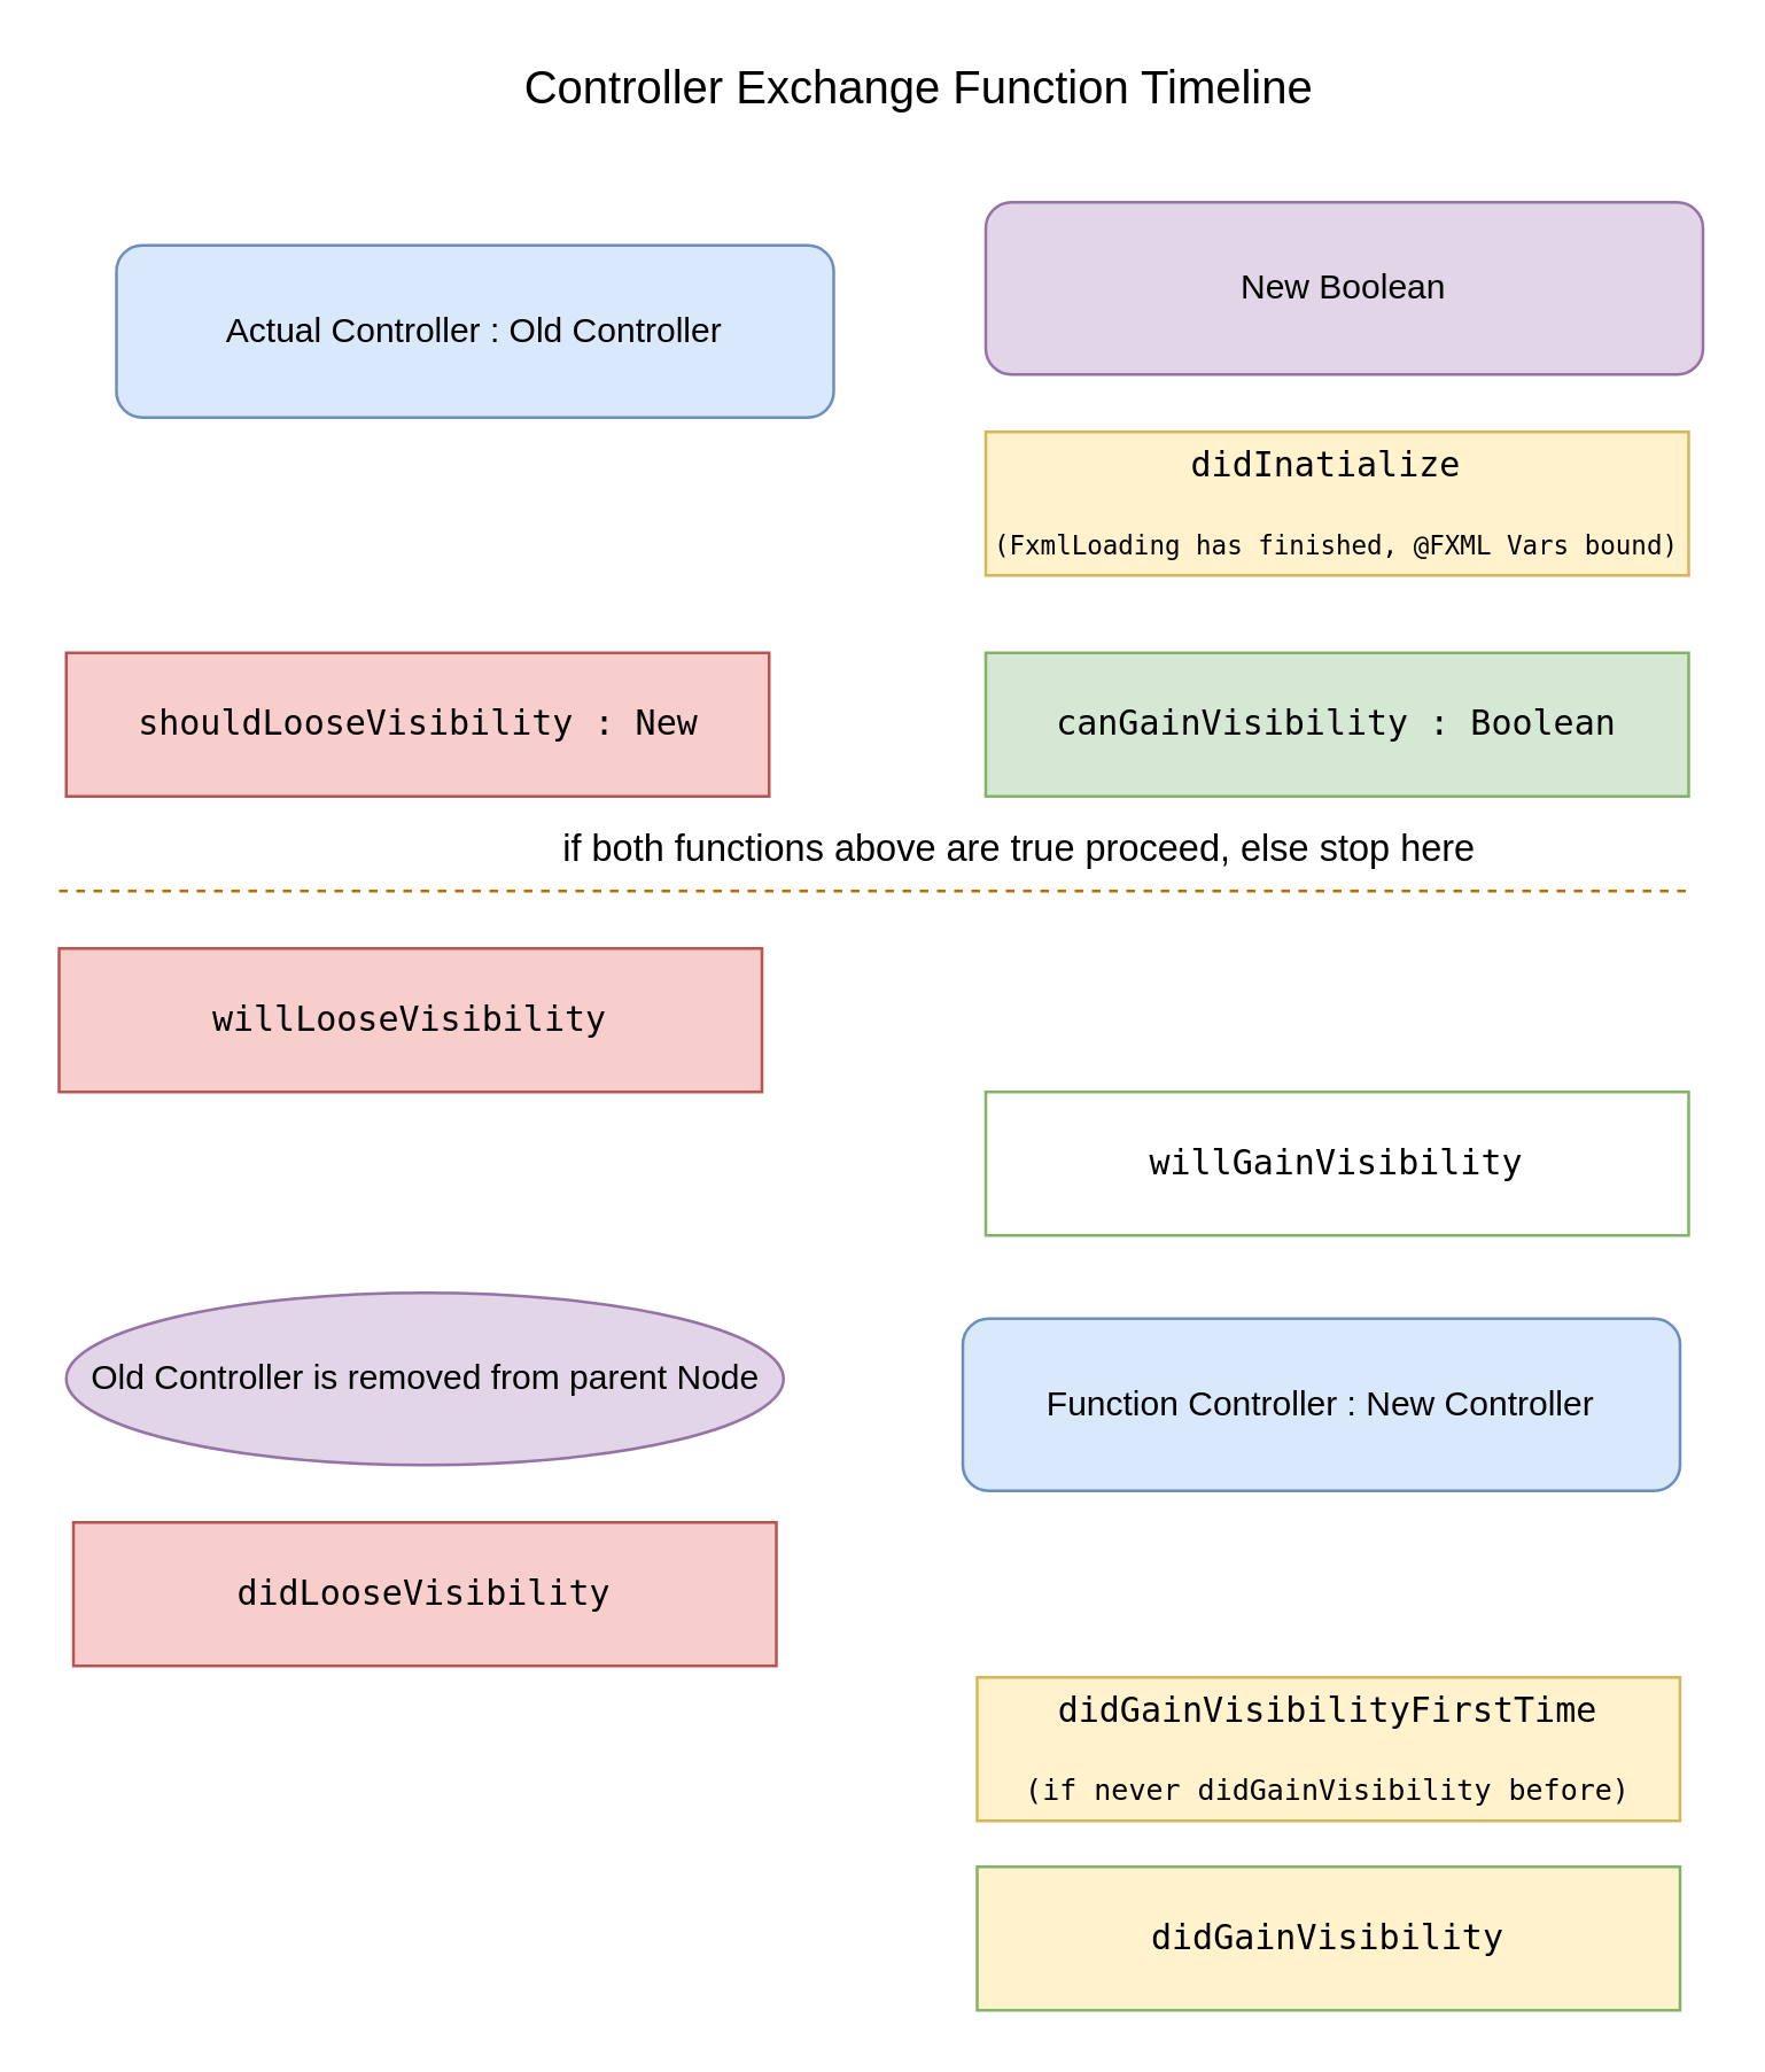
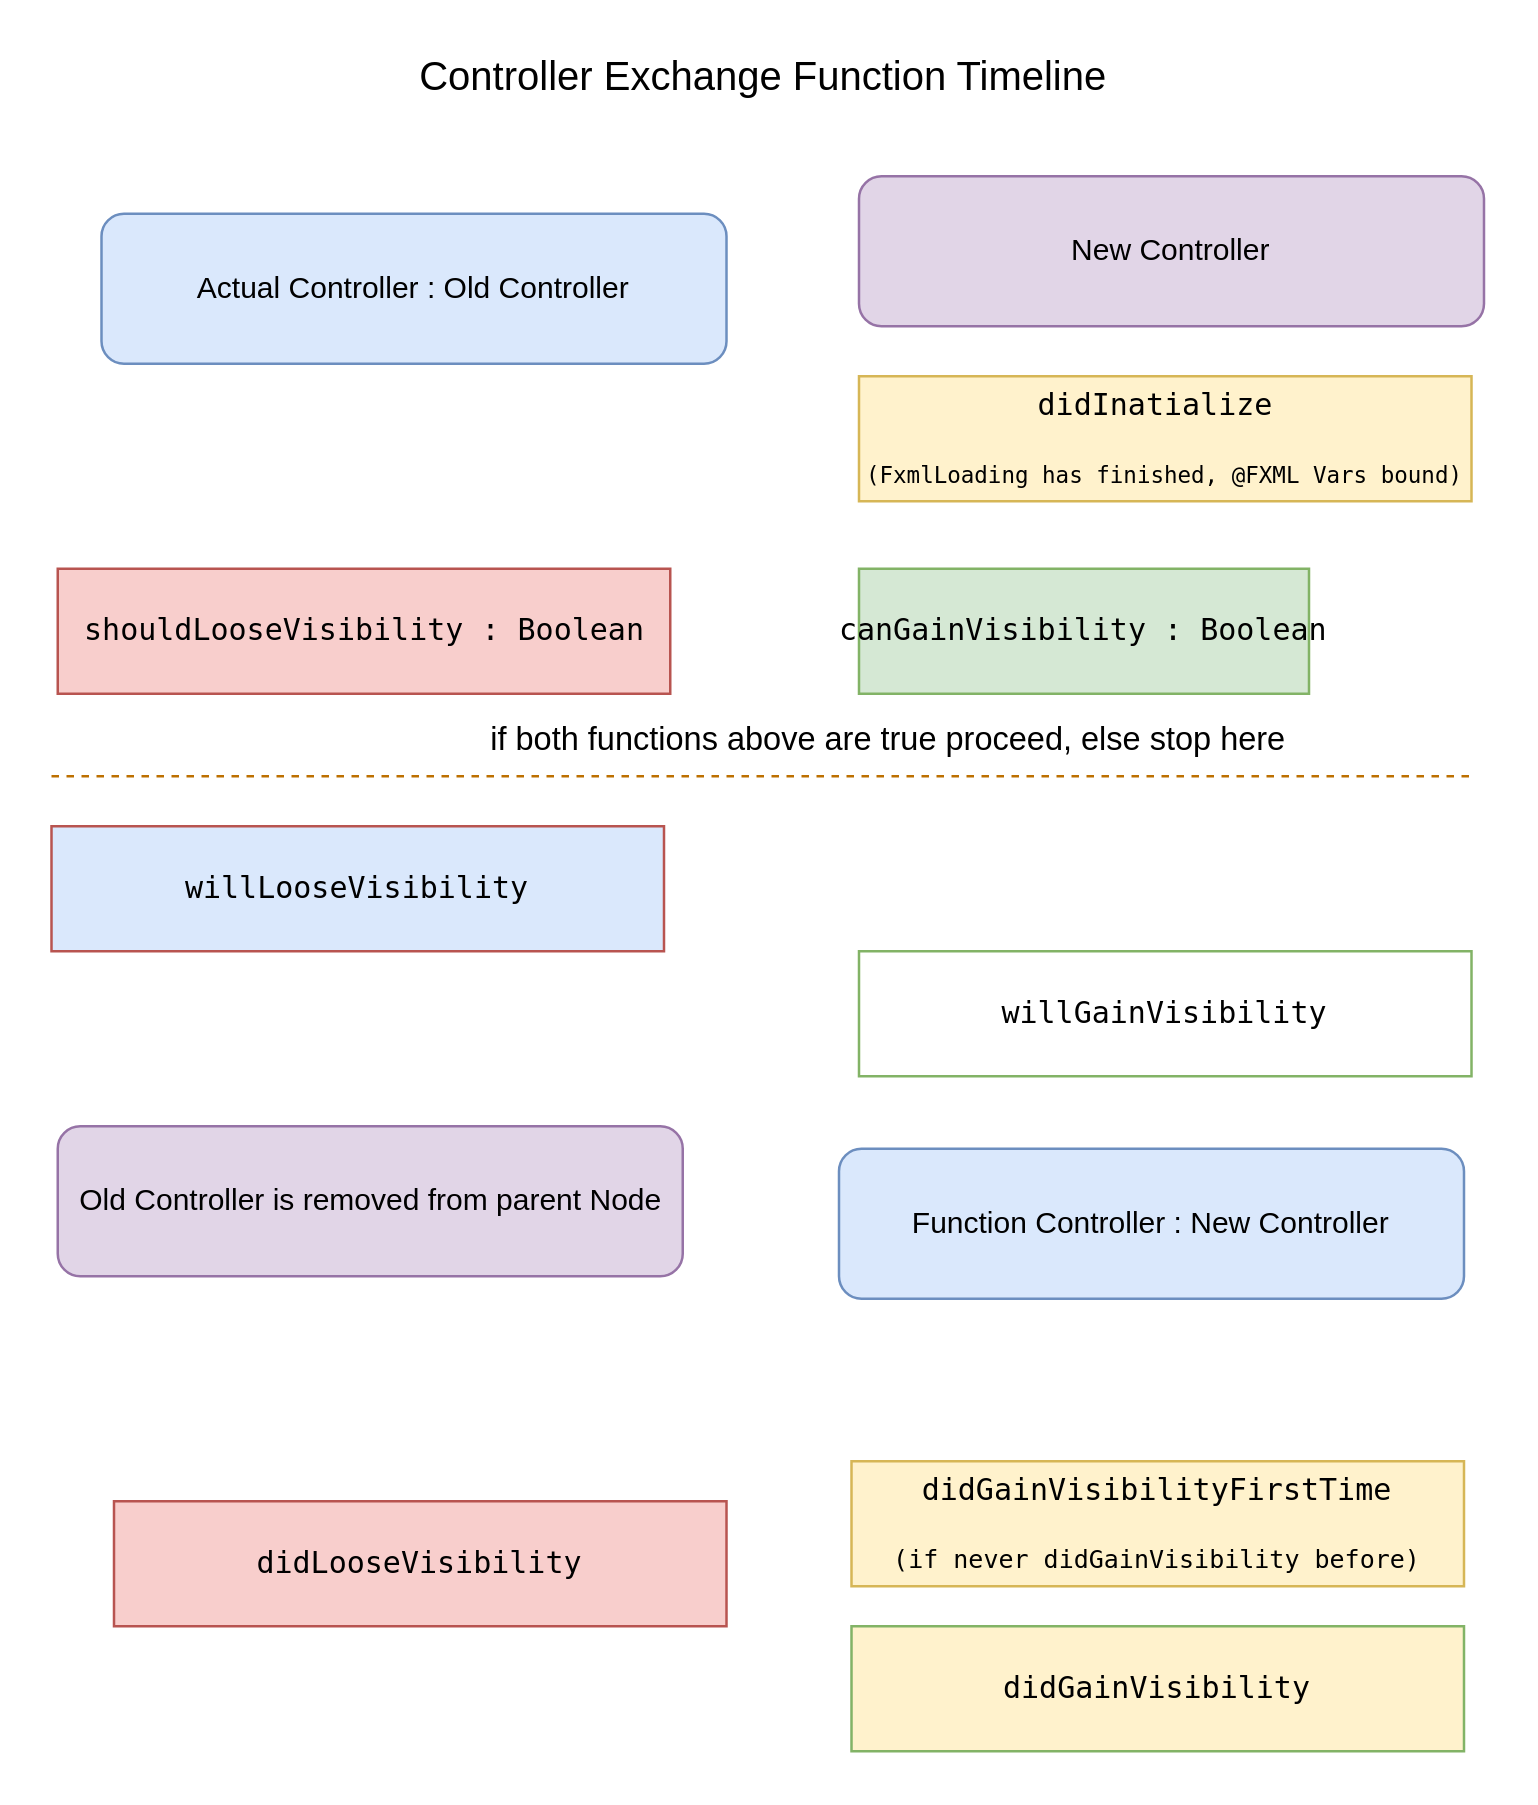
  <mxCell id="0" />
  <mxCell id="1" parent="0" />
  <mxCell id="2" value="Actual Controller : Old Controller" style="rounded=1;whiteSpace=wrap;html=1;fillColor=#dae8fc;strokeColor=#6c8ebf;" vertex="1" parent="1"><mxGeometry x="40" y="85" width="250" height="60" as="geometry" /></mxCell>
- <mxCell id="3" value="&lt;pre&gt;shouldLooseVisibility : New&lt;/pre&gt;" style="rounded=0;whiteSpace=wrap;html=1;fillColor=#f8cecc;strokeColor=#b85450;" vertex="1" parent="1"><mxGeometry x="22.5" y="227" width="245" height="50" as="geometry" /></mxCell>
- <mxCell id="4" value="&lt;pre&gt;willLooseVisibility&lt;/pre&gt;" style="rounded=0;whiteSpace=wrap;html=1;fillColor=#f8cecc;strokeColor=#b85450;" vertex="1" parent="1"><mxGeometry x="20" y="330" width="245" height="50" as="geometry" /></mxCell>
- <mxCell id="5" value="New Boolean" style="rounded=1;whiteSpace=wrap;html=1;fillColor=#e1d5e7;strokeColor=#9673a6;" vertex="1" parent="1"><mxGeometry x="343" y="70" width="250" height="60" as="geometry" /></mxCell>
- <mxCell id="6" value="&lt;pre&gt;&lt;pre&gt;canGainVisibility : Boolean&lt;/pre&gt;&lt;/pre&gt;" style="rounded=0;whiteSpace=wrap;html=1;fillColor=#d5e8d4;strokeColor=#82b366;" vertex="1" parent="1"><mxGeometry x="343" y="227" width="245" height="50" as="geometry" /></mxCell>
+ <mxCell id="3" value="&lt;pre&gt;shouldLooseVisibility : Boolean&lt;/pre&gt;" style="rounded=0;whiteSpace=wrap;html=1;fillColor=#f8cecc;strokeColor=#b85450;" vertex="1" parent="1"><mxGeometry x="22.5" y="227" width="245" height="50" as="geometry" /></mxCell>
+ <mxCell id="4" value="&lt;pre&gt;willLooseVisibility&lt;/pre&gt;" style="rounded=0;whiteSpace=wrap;html=1;fillColor=#dae8fc;strokeColor=#b85450;" vertex="1" parent="1"><mxGeometry x="20" y="330" width="245" height="50" as="geometry" /></mxCell>
+ <mxCell id="5" value="New Controller" style="rounded=1;whiteSpace=wrap;html=1;fillColor=#e1d5e7;strokeColor=#9673a6;" vertex="1" parent="1"><mxGeometry x="343" y="70" width="250" height="60" as="geometry" /></mxCell>
+ <mxCell id="6" value="&lt;pre&gt;&lt;pre&gt;canGainVisibility : Boolean&lt;/pre&gt;&lt;/pre&gt;" style="rounded=0;whiteSpace=wrap;html=1;fillColor=#d5e8d4;strokeColor=#82b366;" vertex="1" parent="1"><mxGeometry x="343" y="227" width="180" height="50" as="geometry" /></mxCell>
  <mxCell id="7" value="&lt;font style=&quot;font-size: 13px&quot;&gt;if both functions above are true proceed, else stop here&lt;/font&gt;" style="text;html=1;strokeColor=none;fillColor=none;align=center;verticalAlign=middle;whiteSpace=wrap;rounded=0;fontSize=16;" vertex="1" parent="1"><mxGeometry x="180" y="284" width="350" height="20" as="geometry" /></mxCell>
  <mxCell id="8" style="edgeStyle=orthogonalEdgeStyle;rounded=0;orthogonalLoop=1;jettySize=auto;html=1;exitX=0.5;exitY=1;exitDx=0;exitDy=0;fontSize=16;" edge="1" parent="1" source="5" target="5"><mxGeometry relative="1" as="geometry" /></mxCell>
  <mxCell id="9" value="&lt;pre&gt;&lt;pre&gt;&lt;font style=&quot;font-size: 12px&quot;&gt;didInatialize&lt;/font&gt;&lt;span&gt; &lt;/span&gt;&lt;/pre&gt;&lt;pre&gt;&lt;font style=&quot;font-size: 9px&quot;&gt;(FxmlLoading has finished, @FXML Vars bound)&lt;/font&gt;&lt;/pre&gt;&lt;/pre&gt;" style="rounded=0;whiteSpace=wrap;html=1;fillColor=#fff2cc;strokeColor=#d6b656;" vertex="1" parent="1"><mxGeometry x="343" y="150" width="245" height="50" as="geometry" /></mxCell>
  <mxCell id="10" value="&lt;pre&gt;&lt;pre&gt;&lt;pre&gt;didGainVisibilityFirstTime&lt;/pre&gt;&lt;pre&gt;&lt;font style=&quot;font-size: 10px&quot;&gt; (if never didGainVisibility before) &lt;/font&gt;&lt;/pre&gt;&lt;/pre&gt;&lt;/pre&gt;" style="rounded=0;whiteSpace=wrap;html=1;fillColor=#fff2cc;strokeColor=#d6b656;" vertex="1" parent="1"><mxGeometry x="340" y="584" width="245" height="50" as="geometry" /></mxCell>
  <mxCell id="11" value="&lt;pre&gt;&lt;pre&gt;didGainVisibility&lt;/pre&gt;&lt;/pre&gt;" style="rounded=0;whiteSpace=wrap;html=1;fillColor=#fff2cc;strokeColor=#82b366;" vertex="1" parent="1"><mxGeometry x="340" y="650" width="245" height="50" as="geometry" /></mxCell>
- <mxCell id="12" value="&lt;pre&gt;&lt;pre&gt;didLooseVisibility&lt;/pre&gt;&lt;/pre&gt;" style="rounded=0;whiteSpace=wrap;html=1;fillColor=#f8cecc;strokeColor=#b85450;" vertex="1" parent="1"><mxGeometry x="25" y="530" width="245" height="50" as="geometry" /></mxCell>
+ <mxCell id="12" value="&lt;pre&gt;&lt;pre&gt;didLooseVisibility&lt;/pre&gt;&lt;/pre&gt;" style="rounded=0;whiteSpace=wrap;html=1;fillColor=#f8cecc;strokeColor=#b85450;" vertex="1" parent="1"><mxGeometry x="45" y="600" width="245" height="50" as="geometry" /></mxCell>
  <mxCell id="13" value="&lt;pre&gt;&lt;pre&gt;willGainVisibility&lt;/pre&gt;&lt;/pre&gt;" style="rounded=0;whiteSpace=wrap;html=1;fillColor=#ffffff;strokeColor=#82b366;" vertex="1" parent="1"><mxGeometry x="343" y="380" width="245" height="50" as="geometry" /></mxCell>
- <mxCell id="14" value="Old Controller is removed from parent Node" style="ellipse;whiteSpace=wrap;html=1;fillColor=#e1d5e7;strokeColor=#9673a6;" vertex="1" parent="1"><mxGeometry x="22.5" y="450" width="250" height="60" as="geometry" /></mxCell>
+ <mxCell id="14" value="Old Controller is removed from parent Node" style="rounded=1;whiteSpace=wrap;html=1;fillColor=#e1d5e7;strokeColor=#9673a6;" vertex="1" parent="1"><mxGeometry x="22.5" y="450" width="250" height="60" as="geometry" /></mxCell>
  <mxCell id="15" value="Function Controller : New Controller" style="rounded=1;whiteSpace=wrap;html=1;fillColor=#dae8fc;strokeColor=#6c8ebf;" vertex="1" parent="1"><mxGeometry x="335" y="459" width="250" height="60" as="geometry" /></mxCell>
- <mxCell id="16" value="Controller Exchange Function Timeline" style="text;html=1;strokeColor=none;fillColor=none;align=center;verticalAlign=middle;whiteSpace=wrap;rounded=0;fontSize=16;" vertex="1" parent="1"><mxGeometry x="155" y="20" width="330" height="20" as="geometry" /></mxCell>
+ <mxCell id="16" value="Controller Exchange Function Timeline" style="text;html=1;strokeColor=none;fillColor=none;align=center;verticalAlign=middle;whiteSpace=wrap;rounded=0;fontSize=16;" vertex="1" parent="1"><mxGeometry x="140" y="20" width="330" height="20" as="geometry" /></mxCell>
  <mxCell id="17" value="" style="endArrow=none;dashed=1;html=1;fontSize=16;fillColor=#f0a30a;strokeColor=#BD7000;" edge="1" parent="1"><mxGeometry width="50" height="50" relative="1" as="geometry"><mxPoint x="20" y="310" as="sourcePoint" /><mxPoint x="590" y="310" as="targetPoint" /></mxGeometry></mxCell>
